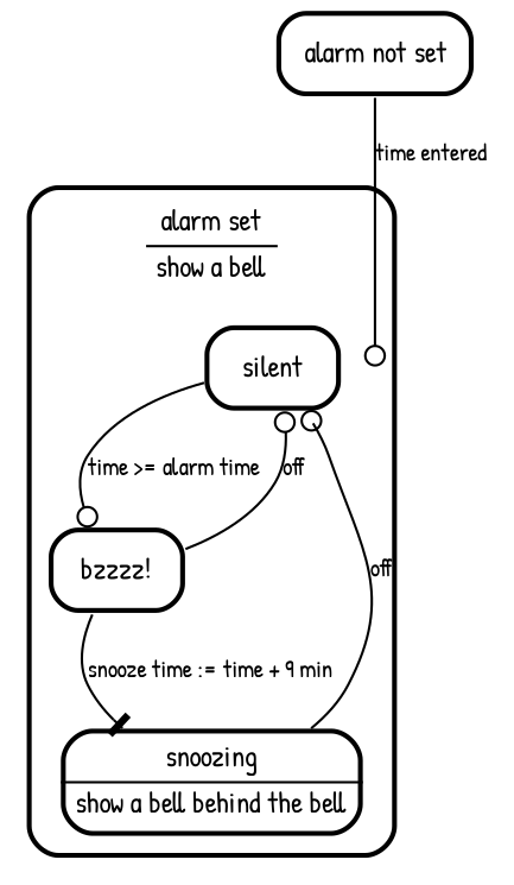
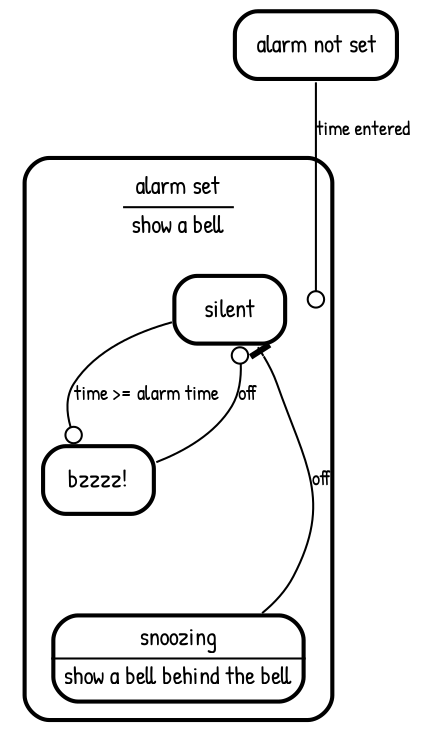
  digraph {
    compound=true
    fontname="Patrick Hand"
    fontsize=12
    nodesep=0.2
    ordering=out
    pack=42
    penwidth=2.0
    splines=true
    node [fillcolor=white fontname="Patrick Hand" fontsize=12 margin=0 penwidth=2.0 shape=plaintext style=filled]
    edge [arrowhead=odot fontname="Patrick Hand" fontsize=10]
    set [fixedsize=true height=0 shape=point style=invis width=0]
    n2 [label=<        <table align="center" cellborder="0" border="2" style="rounded" width="48">         <tr><td width="48" cellpadding="7">silent</td></tr>       </table>     >]
    n3 [label=<        <table align="center" cellborder="0" border="2" style="rounded" width="48">         <tr><td width="48" cellpadding="7">bzzzz!</td></tr>       </table>     >]
    n4 [label=<        <table align="center" cellborder="0" border="2" style="rounded" width="48">         <tr><td width="48" cellpadding="2">snoozing</td></tr>           <hr/>           <tr><td align="left" cellpadding="2">show a bell behind the bell</td></tr>       </table>     >]
    n5 [label=<        <table align="center" cellborder="0" border="2" style="rounded" width="48">         <tr><td width="48" cellpadding="7">alarm not set</td></tr>       </table>     >]
    subgraph cluster_1 {
      label=<       <table cellborder="0" border="0">         <tr><td>alarm set</td></tr>           <hr/>           <tr><td align="left">show a bell</td></tr>       </table>       >
      style=rounded
      set
      n2
      n3
      n4
    }
    n2 -> n3 [label="time >= alarm time   \l"]
    n3 -> n2 [label="off   \l"]
-   n3 -> n4 [arrowhead=tee label="snooze time := time + 9 min   \l"]
-   n4 -> n2 [label="off   \l"]
+   n4 -> n2 [arrowhead=tee label="off   \l"]
    n5 -> set [label="time entered   \l"]
  }
